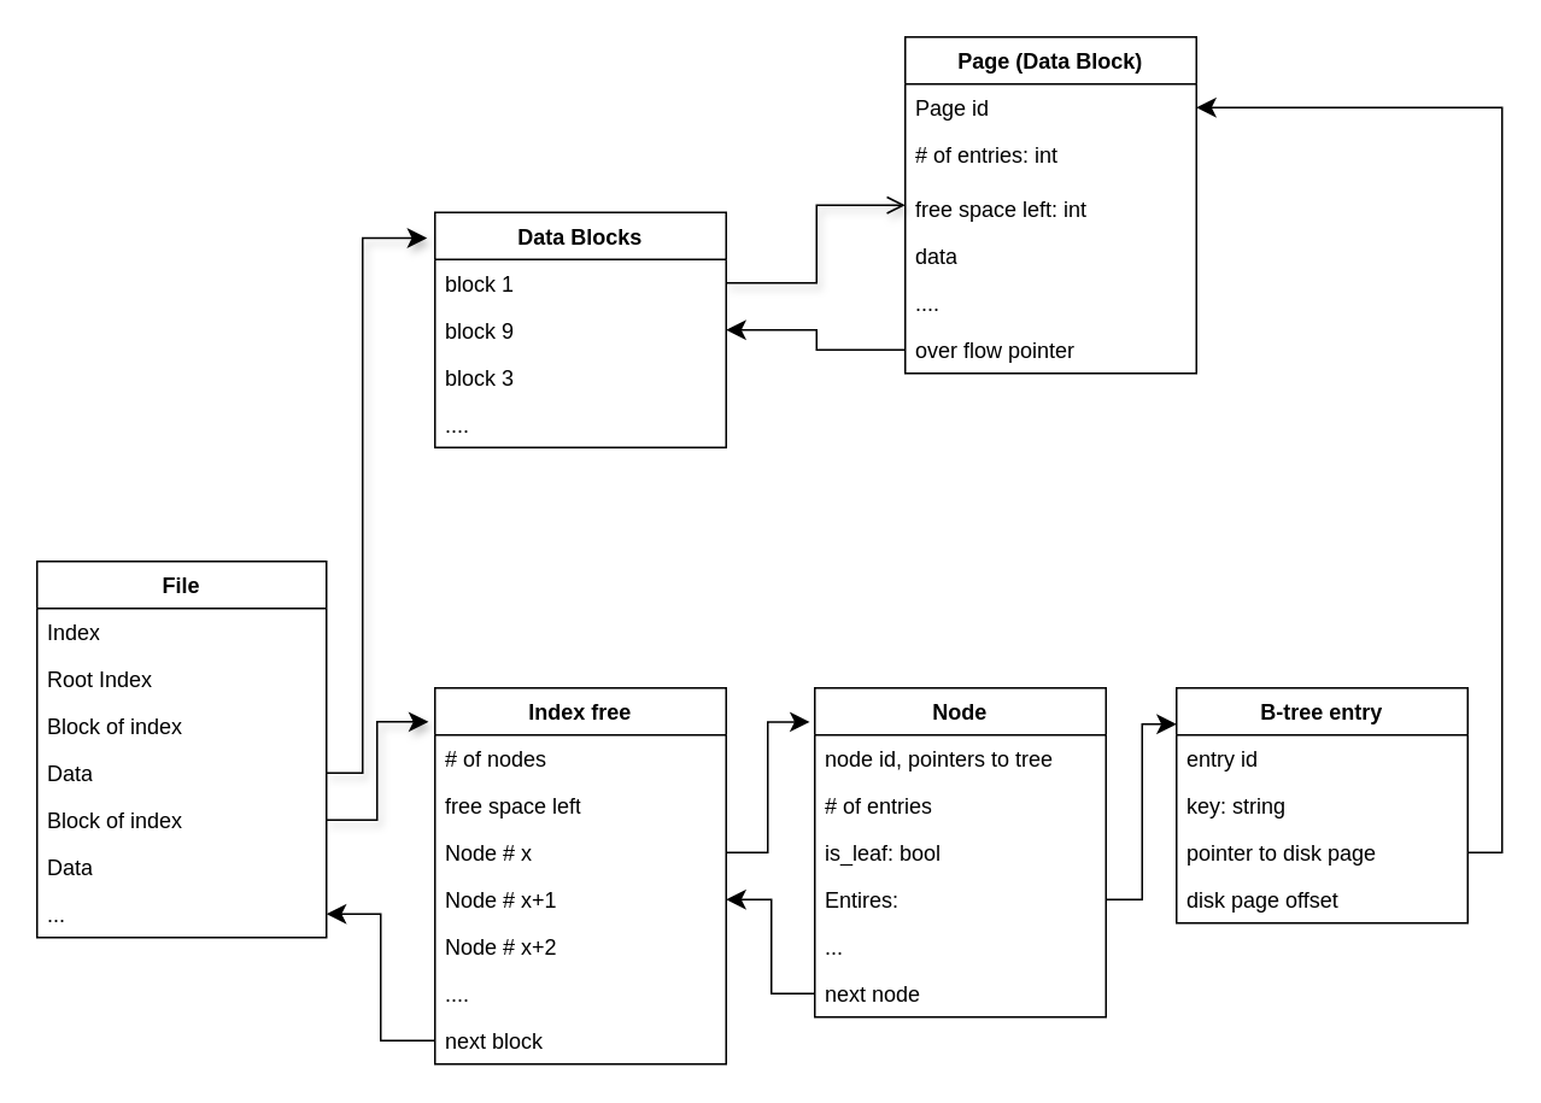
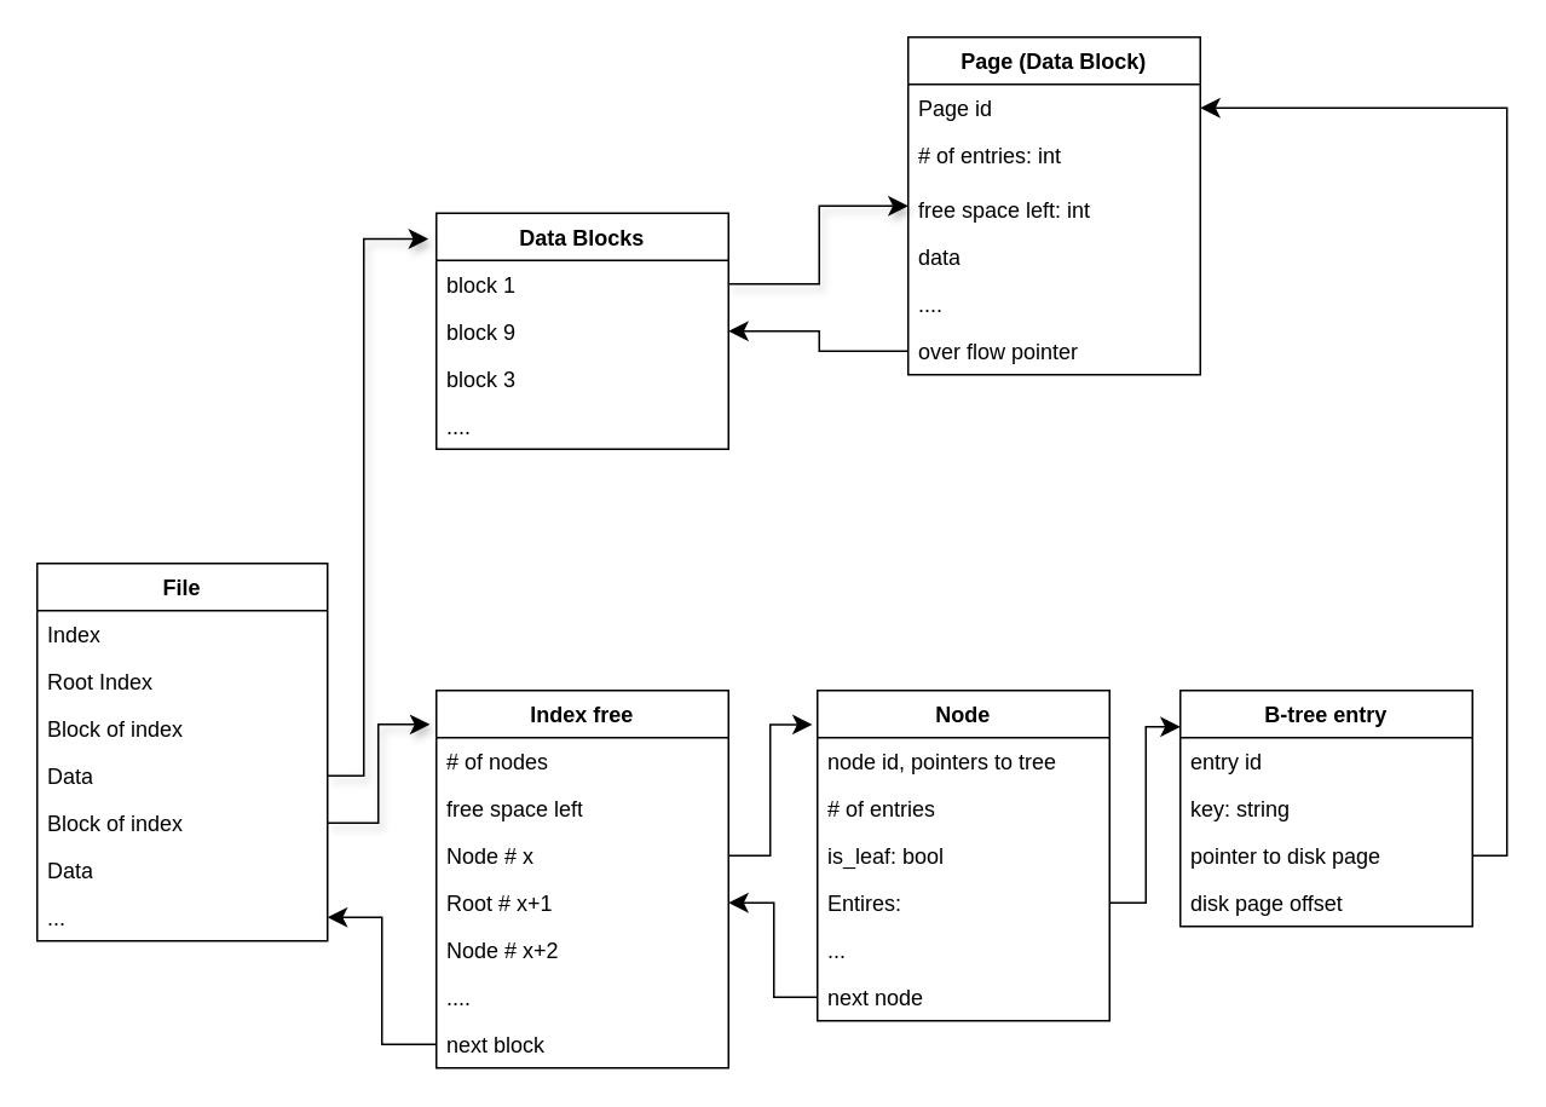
  <mxCell id="0" />
  <mxCell id="1" parent="0" />
  <mxCell id="2" value="Data Blocks" style="swimlane;fontStyle=1;align=center;verticalAlign=top;childLayout=stackLayout;horizontal=1;startSize=26;horizontalStack=0;resizeParent=1;resizeParentMax=0;resizeLast=0;collapsible=1;marginBottom=0;whiteSpace=wrap;html=1;" vertex="1" parent="1"><mxGeometry x="240" y="117" width="161" height="130" as="geometry" /></mxCell>
  <mxCell id="3" value="block 1" style="text;strokeColor=none;fillColor=none;align=left;verticalAlign=top;spacingLeft=4;spacingRight=4;overflow=hidden;rotatable=0;points=[[0,0.5],[1,0.5]];portConstraint=eastwest;whiteSpace=wrap;html=1;" vertex="1" parent="2"><mxGeometry y="26" width="161" height="26" as="geometry" /></mxCell>
  <mxCell id="4" value="block 9" style="text;strokeColor=none;fillColor=none;align=left;verticalAlign=top;spacingLeft=4;spacingRight=4;overflow=hidden;rotatable=0;points=[[0,0.5],[1,0.5]];portConstraint=eastwest;whiteSpace=wrap;html=1;" vertex="1" parent="2"><mxGeometry y="52" width="161" height="26" as="geometry" /></mxCell>
  <mxCell id="5" value="block 3" style="text;strokeColor=none;fillColor=none;align=left;verticalAlign=top;spacingLeft=4;spacingRight=4;overflow=hidden;rotatable=0;points=[[0,0.5],[1,0.5]];portConstraint=eastwest;whiteSpace=wrap;html=1;" vertex="1" parent="2"><mxGeometry y="78" width="161" height="26" as="geometry" /></mxCell>
  <mxCell id="6" value="...." style="text;strokeColor=none;fillColor=none;align=left;verticalAlign=top;spacingLeft=4;spacingRight=4;overflow=hidden;rotatable=0;points=[[0,0.5],[1,0.5]];portConstraint=eastwest;whiteSpace=wrap;html=1;" vertex="1" parent="2"><mxGeometry y="104" width="161" height="26" as="geometry" /></mxCell>
  <mxCell id="7" value="File" style="swimlane;fontStyle=1;align=center;verticalAlign=top;childLayout=stackLayout;horizontal=1;startSize=26;horizontalStack=0;resizeParent=1;resizeParentMax=0;resizeLast=0;collapsible=1;marginBottom=0;whiteSpace=wrap;html=1;" vertex="1" parent="1"><mxGeometry x="20" y="310" width="160" height="208" as="geometry" /></mxCell>
  <mxCell id="8" value="Index" style="text;strokeColor=none;fillColor=none;align=left;verticalAlign=top;spacingLeft=4;spacingRight=4;overflow=hidden;rotatable=0;points=[[0,0.5],[1,0.5]];portConstraint=eastwest;whiteSpace=wrap;html=1;" vertex="1" parent="7"><mxGeometry y="26" width="160" height="26" as="geometry" /></mxCell>
  <mxCell id="9" value="Root Index" style="text;strokeColor=none;fillColor=none;align=left;verticalAlign=top;spacingLeft=4;spacingRight=4;overflow=hidden;rotatable=0;points=[[0,0.5],[1,0.5]];portConstraint=eastwest;whiteSpace=wrap;html=1;" vertex="1" parent="7"><mxGeometry y="52" width="160" height="26" as="geometry" /></mxCell>
  <mxCell id="10" value="Block of index" style="text;strokeColor=none;fillColor=none;align=left;verticalAlign=top;spacingLeft=4;spacingRight=4;overflow=hidden;rotatable=0;points=[[0,0.5],[1,0.5]];portConstraint=eastwest;whiteSpace=wrap;html=1;" vertex="1" parent="7"><mxGeometry y="78" width="160" height="26" as="geometry" /></mxCell>
  <mxCell id="11" value="Data" style="text;strokeColor=none;fillColor=none;align=left;verticalAlign=top;spacingLeft=4;spacingRight=4;overflow=hidden;rotatable=0;points=[[0,0.5],[1,0.5]];portConstraint=eastwest;whiteSpace=wrap;html=1;" vertex="1" parent="7"><mxGeometry y="104" width="160" height="26" as="geometry" /></mxCell>
  <mxCell id="12" value="Block of index" style="text;strokeColor=none;fillColor=none;align=left;verticalAlign=top;spacingLeft=4;spacingRight=4;overflow=hidden;rotatable=0;points=[[0,0.5],[1,0.5]];portConstraint=eastwest;whiteSpace=wrap;html=1;" vertex="1" parent="7"><mxGeometry y="130" width="160" height="26" as="geometry" /></mxCell>
  <mxCell id="13" value="Data" style="text;strokeColor=none;fillColor=none;align=left;verticalAlign=top;spacingLeft=4;spacingRight=4;overflow=hidden;rotatable=0;points=[[0,0.5],[1,0.5]];portConstraint=eastwest;whiteSpace=wrap;html=1;" vertex="1" parent="7"><mxGeometry y="156" width="160" height="26" as="geometry" /></mxCell>
  <mxCell id="14" value="..." style="text;strokeColor=none;fillColor=none;align=left;verticalAlign=top;spacingLeft=4;spacingRight=4;overflow=hidden;rotatable=0;points=[[0,0.5],[1,0.5]];portConstraint=eastwest;whiteSpace=wrap;html=1;" vertex="1" parent="7"><mxGeometry y="182" width="160" height="26" as="geometry" /></mxCell>
  <mxCell id="15" style="edgeStyle=elbowEdgeStyle;rounded=0;orthogonalLoop=1;jettySize=auto;html=1;fontSize=12;startSize=8;endSize=8;shadow=1;entryX=-0.027;entryY=0.109;entryDx=0;entryDy=0;entryPerimeter=0;" edge="1" parent="1" source="11" target="2"><mxGeometry relative="1" as="geometry"><Array as="points"><mxPoint x="200" y="280" /></Array></mxGeometry></mxCell>
  <mxCell id="16" value="Page (Data Block)" style="swimlane;fontStyle=1;align=center;verticalAlign=top;childLayout=stackLayout;horizontal=1;startSize=26;horizontalStack=0;resizeParent=1;resizeParentMax=0;resizeLast=0;collapsible=1;marginBottom=0;whiteSpace=wrap;html=1;" vertex="1" parent="1"><mxGeometry x="500" y="20" width="161" height="186" as="geometry" /></mxCell>
  <mxCell id="17" value="&lt;div&gt;Page id&lt;/div&gt;&lt;div&gt;&lt;br&gt;&lt;/div&gt;" style="text;strokeColor=none;fillColor=none;align=left;verticalAlign=top;spacingLeft=4;spacingRight=4;overflow=hidden;rotatable=0;points=[[0,0.5],[1,0.5]];portConstraint=eastwest;whiteSpace=wrap;html=1;" vertex="1" parent="16"><mxGeometry y="26" width="161" height="26" as="geometry" /></mxCell>
  <mxCell id="18" value="# of entries: int" style="text;strokeColor=none;fillColor=none;align=left;verticalAlign=top;spacingLeft=4;spacingRight=4;overflow=hidden;rotatable=0;points=[[0,0.5],[1,0.5]];portConstraint=eastwest;whiteSpace=wrap;html=1;" vertex="1" parent="16"><mxGeometry y="52" width="161" height="30" as="geometry" /></mxCell>
  <mxCell id="19" value="free space left: int" style="text;strokeColor=none;fillColor=none;align=left;verticalAlign=top;spacingLeft=4;spacingRight=4;overflow=hidden;rotatable=0;points=[[0,0.5],[1,0.5]];portConstraint=eastwest;whiteSpace=wrap;html=1;" vertex="1" parent="16"><mxGeometry y="82" width="161" height="26" as="geometry" /></mxCell>
  <mxCell id="20" value="data" style="text;strokeColor=none;fillColor=none;align=left;verticalAlign=top;spacingLeft=4;spacingRight=4;overflow=hidden;rotatable=0;points=[[0,0.5],[1,0.5]];portConstraint=eastwest;whiteSpace=wrap;html=1;" vertex="1" parent="16"><mxGeometry y="108" width="161" height="26" as="geometry" /></mxCell>
  <mxCell id="21" value="...." style="text;strokeColor=none;fillColor=none;align=left;verticalAlign=top;spacingLeft=4;spacingRight=4;overflow=hidden;rotatable=0;points=[[0,0.5],[1,0.5]];portConstraint=eastwest;whiteSpace=wrap;html=1;" vertex="1" parent="16"><mxGeometry y="134" width="161" height="26" as="geometry" /></mxCell>
  <mxCell id="22" value="over flow pointer" style="text;strokeColor=none;fillColor=none;align=left;verticalAlign=top;spacingLeft=4;spacingRight=4;overflow=hidden;rotatable=0;points=[[0,0.5],[1,0.5]];portConstraint=eastwest;whiteSpace=wrap;html=1;" vertex="1" parent="16"><mxGeometry y="160" width="161" height="26" as="geometry" /></mxCell>
- <mxCell id="23" style="edgeStyle=elbowEdgeStyle;rounded=0;orthogonalLoop=1;jettySize=auto;html=1;fontSize=12;startSize=8;endSize=8;shadow=1;endArrow=open;" edge="1" parent="1" source="3" target="16"><mxGeometry relative="1" as="geometry"><mxPoint x="500" y="156" as="targetPoint" /></mxGeometry></mxCell>
+ <mxCell id="23" style="edgeStyle=elbowEdgeStyle;rounded=0;orthogonalLoop=1;jettySize=auto;html=1;fontSize=12;startSize=8;endSize=8;shadow=1;" edge="1" parent="1" source="3" target="16"><mxGeometry relative="1" as="geometry"><mxPoint x="500" y="156" as="targetPoint" /></mxGeometry></mxCell>
  <mxCell id="24" value="Index free" style="swimlane;fontStyle=1;align=center;verticalAlign=top;childLayout=stackLayout;horizontal=1;startSize=26;horizontalStack=0;resizeParent=1;resizeParentMax=0;resizeLast=0;collapsible=1;marginBottom=0;whiteSpace=wrap;html=1;" vertex="1" parent="1"><mxGeometry x="240" y="380" width="161" height="208" as="geometry" /></mxCell>
  <mxCell id="25" value="&lt;div&gt;# of nodes&lt;/div&gt;&lt;div&gt;&lt;br&gt;&lt;/div&gt;" style="text;strokeColor=none;fillColor=none;align=left;verticalAlign=top;spacingLeft=4;spacingRight=4;overflow=hidden;rotatable=0;points=[[0,0.5],[1,0.5]];portConstraint=eastwest;whiteSpace=wrap;html=1;" vertex="1" parent="24"><mxGeometry y="26" width="161" height="26" as="geometry" /></mxCell>
  <mxCell id="26" value="free space left" style="text;strokeColor=none;fillColor=none;align=left;verticalAlign=top;spacingLeft=4;spacingRight=4;overflow=hidden;rotatable=0;points=[[0,0.5],[1,0.5]];portConstraint=eastwest;whiteSpace=wrap;html=1;" vertex="1" parent="24"><mxGeometry y="52" width="161" height="26" as="geometry" /></mxCell>
  <mxCell id="27" value="Node # x" style="text;strokeColor=none;fillColor=none;align=left;verticalAlign=top;spacingLeft=4;spacingRight=4;overflow=hidden;rotatable=0;points=[[0,0.5],[1,0.5]];portConstraint=eastwest;whiteSpace=wrap;html=1;" vertex="1" parent="24"><mxGeometry y="78" width="161" height="26" as="geometry" /></mxCell>
- <mxCell id="28" value="Node # x+1" style="text;strokeColor=none;fillColor=none;align=left;verticalAlign=top;spacingLeft=4;spacingRight=4;overflow=hidden;rotatable=0;points=[[0,0.5],[1,0.5]];portConstraint=eastwest;whiteSpace=wrap;html=1;" vertex="1" parent="24"><mxGeometry y="104" width="161" height="26" as="geometry" /></mxCell>
+ <mxCell id="28" value="Root # x+1" style="text;strokeColor=none;fillColor=none;align=left;verticalAlign=top;spacingLeft=4;spacingRight=4;overflow=hidden;rotatable=0;points=[[0,0.5],[1,0.5]];portConstraint=eastwest;whiteSpace=wrap;html=1;" vertex="1" parent="24"><mxGeometry y="104" width="161" height="26" as="geometry" /></mxCell>
  <mxCell id="29" value="Node # x+2" style="text;strokeColor=none;fillColor=none;align=left;verticalAlign=top;spacingLeft=4;spacingRight=4;overflow=hidden;rotatable=0;points=[[0,0.5],[1,0.5]];portConstraint=eastwest;whiteSpace=wrap;html=1;" vertex="1" parent="24"><mxGeometry y="130" width="161" height="26" as="geometry" /></mxCell>
  <mxCell id="30" value="...." style="text;strokeColor=none;fillColor=none;align=left;verticalAlign=top;spacingLeft=4;spacingRight=4;overflow=hidden;rotatable=0;points=[[0,0.5],[1,0.5]];portConstraint=eastwest;whiteSpace=wrap;html=1;" vertex="1" parent="24"><mxGeometry y="156" width="161" height="26" as="geometry" /></mxCell>
  <mxCell id="31" value="next block" style="text;strokeColor=none;fillColor=none;align=left;verticalAlign=top;spacingLeft=4;spacingRight=4;overflow=hidden;rotatable=0;points=[[0,0.5],[1,0.5]];portConstraint=eastwest;whiteSpace=wrap;html=1;" vertex="1" parent="24"><mxGeometry y="182" width="161" height="26" as="geometry" /></mxCell>
  <mxCell id="32" style="edgeStyle=elbowEdgeStyle;rounded=0;orthogonalLoop=1;jettySize=auto;html=1;fontSize=12;startSize=8;endSize=8;shadow=1;entryX=-0.022;entryY=0.09;entryDx=0;entryDy=0;entryPerimeter=0;" edge="1" parent="1" source="12" target="24"><mxGeometry relative="1" as="geometry"><mxPoint x="330" y="453" as="targetPoint" /></mxGeometry></mxCell>
  <mxCell id="33" style="edgeStyle=elbowEdgeStyle;shape=connector;rounded=0;orthogonalLoop=1;jettySize=auto;html=1;entryX=1;entryY=0.5;entryDx=0;entryDy=0;strokeColor=default;align=center;verticalAlign=middle;fontFamily=Helvetica;fontSize=12;fontColor=default;labelBackgroundColor=default;startSize=8;endArrow=classic;endSize=8;" edge="1" parent="1" source="22" target="4"><mxGeometry relative="1" as="geometry" /></mxCell>
  <mxCell id="34" style="edgeStyle=elbowEdgeStyle;shape=connector;rounded=0;orthogonalLoop=1;jettySize=auto;html=1;entryX=1;entryY=0.5;entryDx=0;entryDy=0;strokeColor=default;align=center;verticalAlign=middle;fontFamily=Helvetica;fontSize=12;fontColor=default;labelBackgroundColor=default;startSize=8;endArrow=classic;endSize=8;" edge="1" parent="1" source="31" target="14"><mxGeometry relative="1" as="geometry" /></mxCell>
  <mxCell id="35" value="Node" style="swimlane;fontStyle=1;align=center;verticalAlign=top;childLayout=stackLayout;horizontal=1;startSize=26;horizontalStack=0;resizeParent=1;resizeParentMax=0;resizeLast=0;collapsible=1;marginBottom=0;whiteSpace=wrap;html=1;" vertex="1" parent="1"><mxGeometry x="450" y="380" width="161" height="182" as="geometry" /></mxCell>
  <mxCell id="36" value="node id, pointers to tree" style="text;strokeColor=none;fillColor=none;align=left;verticalAlign=top;spacingLeft=4;spacingRight=4;overflow=hidden;rotatable=0;points=[[0,0.5],[1,0.5]];portConstraint=eastwest;whiteSpace=wrap;html=1;" vertex="1" parent="35"><mxGeometry y="26" width="161" height="26" as="geometry" /></mxCell>
  <mxCell id="37" value="# of entries" style="text;strokeColor=none;fillColor=none;align=left;verticalAlign=top;spacingLeft=4;spacingRight=4;overflow=hidden;rotatable=0;points=[[0,0.5],[1,0.5]];portConstraint=eastwest;whiteSpace=wrap;html=1;" vertex="1" parent="35"><mxGeometry y="52" width="161" height="26" as="geometry" /></mxCell>
  <mxCell id="38" value="is_leaf: bool" style="text;strokeColor=none;fillColor=none;align=left;verticalAlign=top;spacingLeft=4;spacingRight=4;overflow=hidden;rotatable=0;points=[[0,0.5],[1,0.5]];portConstraint=eastwest;whiteSpace=wrap;html=1;" vertex="1" parent="35"><mxGeometry y="78" width="161" height="26" as="geometry" /></mxCell>
  <mxCell id="39" value="Entires:" style="text;strokeColor=none;fillColor=none;align=left;verticalAlign=top;spacingLeft=4;spacingRight=4;overflow=hidden;rotatable=0;points=[[0,0.5],[1,0.5]];portConstraint=eastwest;whiteSpace=wrap;html=1;" vertex="1" parent="35"><mxGeometry y="104" width="161" height="26" as="geometry" /></mxCell>
  <mxCell id="40" value="..." style="text;strokeColor=none;fillColor=none;align=left;verticalAlign=top;spacingLeft=4;spacingRight=4;overflow=hidden;rotatable=0;points=[[0,0.5],[1,0.5]];portConstraint=eastwest;whiteSpace=wrap;html=1;" vertex="1" parent="35"><mxGeometry y="130" width="161" height="26" as="geometry" /></mxCell>
  <mxCell id="41" value="next node" style="text;strokeColor=none;fillColor=none;align=left;verticalAlign=top;spacingLeft=4;spacingRight=4;overflow=hidden;rotatable=0;points=[[0,0.5],[1,0.5]];portConstraint=eastwest;whiteSpace=wrap;html=1;" vertex="1" parent="35"><mxGeometry y="156" width="161" height="26" as="geometry" /></mxCell>
  <mxCell id="42" style="edgeStyle=elbowEdgeStyle;shape=connector;rounded=0;orthogonalLoop=1;jettySize=auto;html=1;strokeColor=default;align=center;verticalAlign=middle;fontFamily=Helvetica;fontSize=12;fontColor=default;labelBackgroundColor=default;startSize=8;endArrow=classic;endSize=8;" edge="1" parent="1" source="41" target="28"><mxGeometry relative="1" as="geometry" /></mxCell>
  <mxCell id="43" style="edgeStyle=elbowEdgeStyle;shape=connector;rounded=0;orthogonalLoop=1;jettySize=auto;html=1;strokeColor=default;align=center;verticalAlign=middle;fontFamily=Helvetica;fontSize=12;fontColor=default;labelBackgroundColor=default;startSize=8;endArrow=classic;endSize=8;entryX=-0.017;entryY=0.103;entryDx=0;entryDy=0;entryPerimeter=0;" edge="1" parent="1" source="27" target="35"><mxGeometry relative="1" as="geometry" /></mxCell>
  <mxCell id="44" value="B-tree entry" style="swimlane;fontStyle=1;align=center;verticalAlign=top;childLayout=stackLayout;horizontal=1;startSize=26;horizontalStack=0;resizeParent=1;resizeParentMax=0;resizeLast=0;collapsible=1;marginBottom=0;whiteSpace=wrap;html=1;" vertex="1" parent="1"><mxGeometry x="650" y="380" width="161" height="130" as="geometry" /></mxCell>
  <mxCell id="45" value="entry id" style="text;strokeColor=none;fillColor=none;align=left;verticalAlign=top;spacingLeft=4;spacingRight=4;overflow=hidden;rotatable=0;points=[[0,0.5],[1,0.5]];portConstraint=eastwest;whiteSpace=wrap;html=1;" vertex="1" parent="44"><mxGeometry y="26" width="161" height="26" as="geometry" /></mxCell>
  <mxCell id="46" value="key: string" style="text;strokeColor=none;fillColor=none;align=left;verticalAlign=top;spacingLeft=4;spacingRight=4;overflow=hidden;rotatable=0;points=[[0,0.5],[1,0.5]];portConstraint=eastwest;whiteSpace=wrap;html=1;" vertex="1" parent="44"><mxGeometry y="52" width="161" height="26" as="geometry" /></mxCell>
  <mxCell id="47" value="pointer to disk page" style="text;strokeColor=none;fillColor=none;align=left;verticalAlign=top;spacingLeft=4;spacingRight=4;overflow=hidden;rotatable=0;points=[[0,0.5],[1,0.5]];portConstraint=eastwest;whiteSpace=wrap;html=1;" vertex="1" parent="44"><mxGeometry y="78" width="161" height="26" as="geometry" /></mxCell>
  <mxCell id="48" value="disk page offset" style="text;strokeColor=none;fillColor=none;align=left;verticalAlign=top;spacingLeft=4;spacingRight=4;overflow=hidden;rotatable=0;points=[[0,0.5],[1,0.5]];portConstraint=eastwest;whiteSpace=wrap;html=1;" vertex="1" parent="44"><mxGeometry y="104" width="161" height="26" as="geometry" /></mxCell>
  <mxCell id="49" style="edgeStyle=elbowEdgeStyle;shape=connector;rounded=0;orthogonalLoop=1;jettySize=auto;html=1;strokeColor=default;align=center;verticalAlign=middle;fontFamily=Helvetica;fontSize=12;fontColor=default;labelBackgroundColor=default;startSize=8;endArrow=classic;endSize=8;entryX=1;entryY=0.5;entryDx=0;entryDy=0;" edge="1" parent="1" source="47" target="17"><mxGeometry relative="1" as="geometry"><mxPoint x="800" y="130" as="targetPoint" /><Array as="points"><mxPoint x="830" y="240" /></Array></mxGeometry></mxCell>
  <mxCell id="50" style="edgeStyle=elbowEdgeStyle;shape=connector;rounded=0;orthogonalLoop=1;jettySize=auto;html=1;strokeColor=default;align=center;verticalAlign=middle;fontFamily=Helvetica;fontSize=12;fontColor=default;labelBackgroundColor=default;startSize=8;endArrow=classic;endSize=8;" edge="1" parent="1" source="39"><mxGeometry relative="1" as="geometry"><mxPoint x="650" y="400" as="targetPoint" /></mxGeometry></mxCell>
